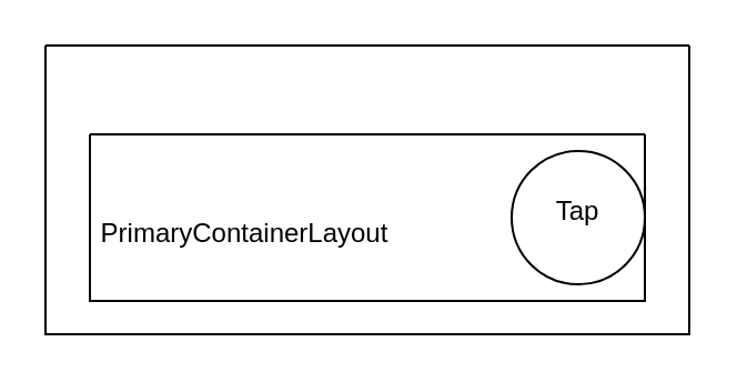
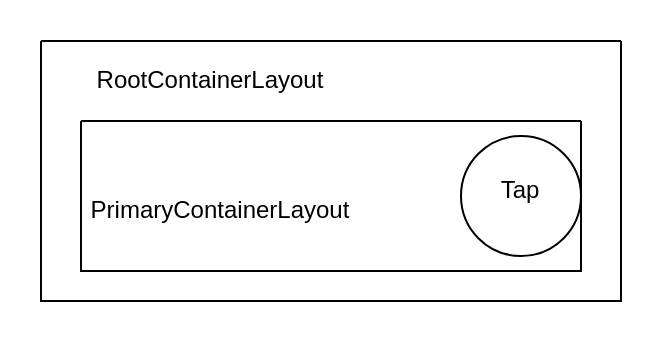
  <mxCell id="0" />
  <mxCell id="1" parent="0" />
  <mxCell id="2" value="" style="swimlane;startSize=0;" vertex="1" parent="1"><mxGeometry x="20" y="20" width="290" height="130" as="geometry" /></mxCell>
+ <mxCell id="3" value="RootContainerLayout" style="text;html=1;strokeColor=none;fillColor=none;align=center;verticalAlign=middle;whiteSpace=wrap;rounded=0;" vertex="1" parent="2"><mxGeometry x="20" width="130" height="40" as="geometry" /></mxCell>
  <mxCell id="4" value="" style="swimlane;startSize=0;" vertex="1" parent="2"><mxGeometry x="20" y="40" width="250" height="75" as="geometry" /></mxCell>
  <mxCell id="5" value="PrimaryContainerLayout" style="text;html=1;strokeColor=none;fillColor=none;align=center;verticalAlign=middle;whiteSpace=wrap;rounded=0;" vertex="1" parent="4"><mxGeometry x="40" y="30" width="60" height="30" as="geometry" /></mxCell>
  <mxCell id="6" value="" style="ellipse;whiteSpace=wrap;html=1;aspect=fixed;" vertex="1" parent="4"><mxGeometry x="190" y="7.5" width="60" height="60" as="geometry" /></mxCell>
  <mxCell id="7" value="Tap" style="text;html=1;strokeColor=none;fillColor=none;align=center;verticalAlign=middle;whiteSpace=wrap;rounded=0;" vertex="1" parent="4"><mxGeometry x="190" y="20" width="60" height="30" as="geometry" /></mxCell>
  <mxCell id="8" style="edgeStyle=orthogonalEdgeStyle;rounded=0;orthogonalLoop=1;jettySize=auto;html=1;exitX=0.5;exitY=1;exitDx=0;exitDy=0;" edge="1" parent="2" source="4" target="4"><mxGeometry relative="1" as="geometry" /></mxCell>
